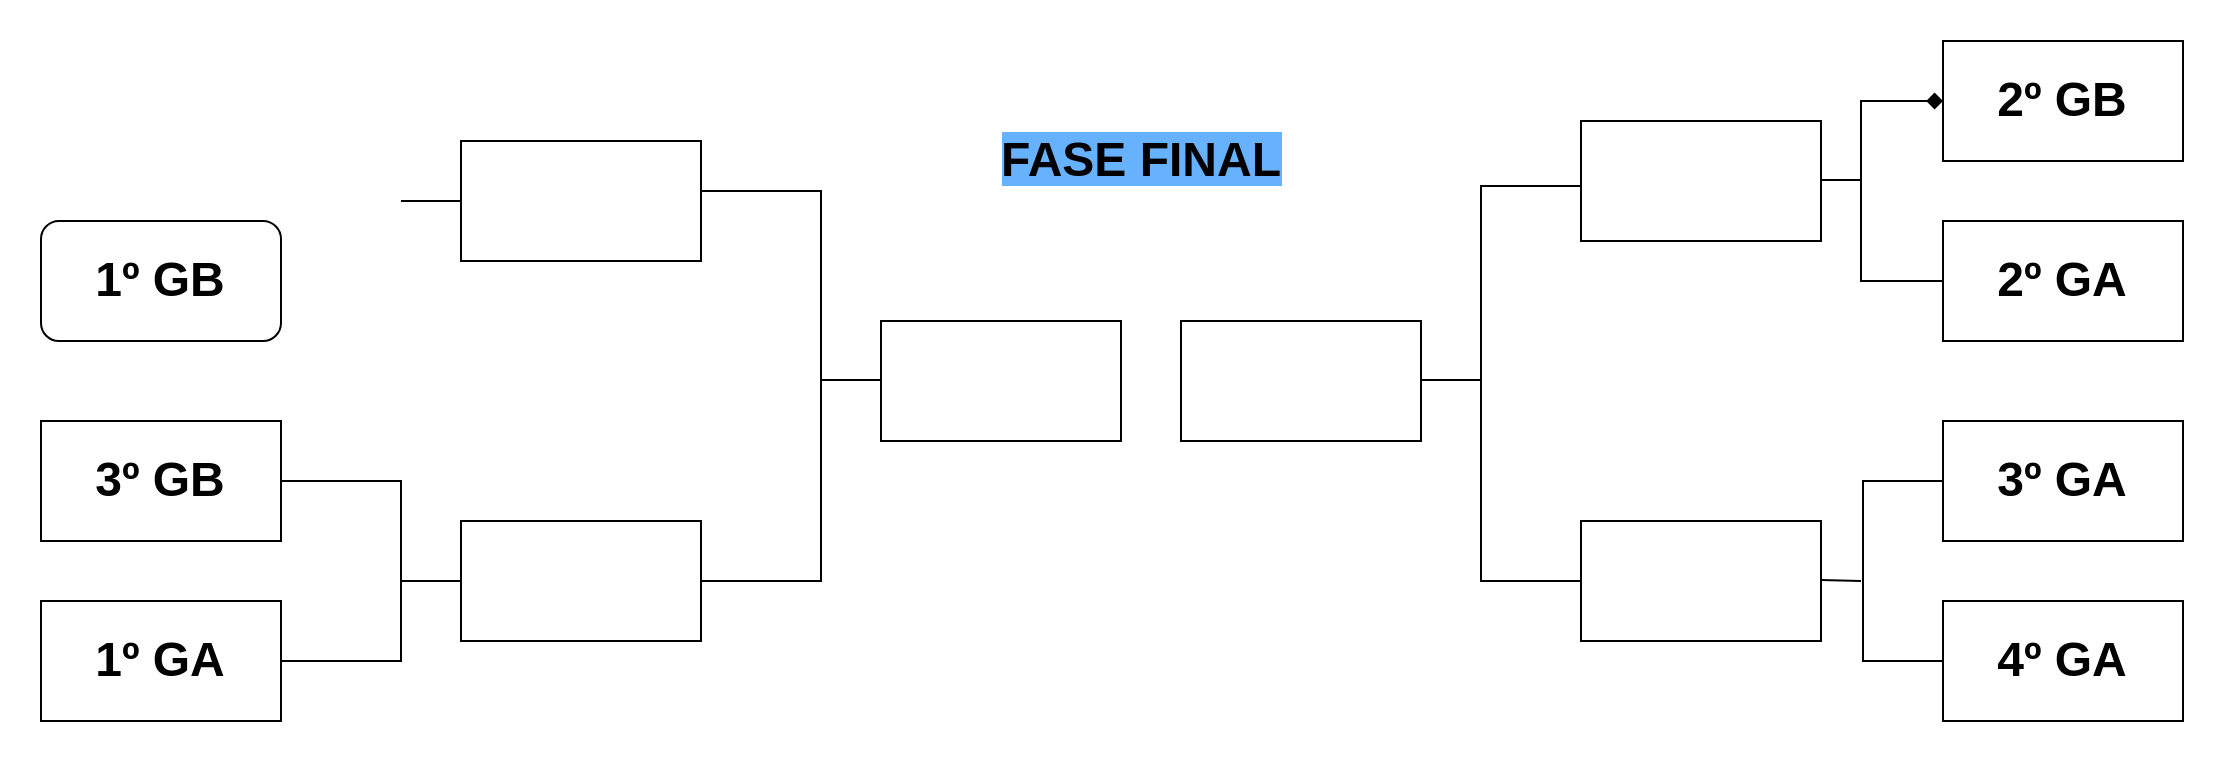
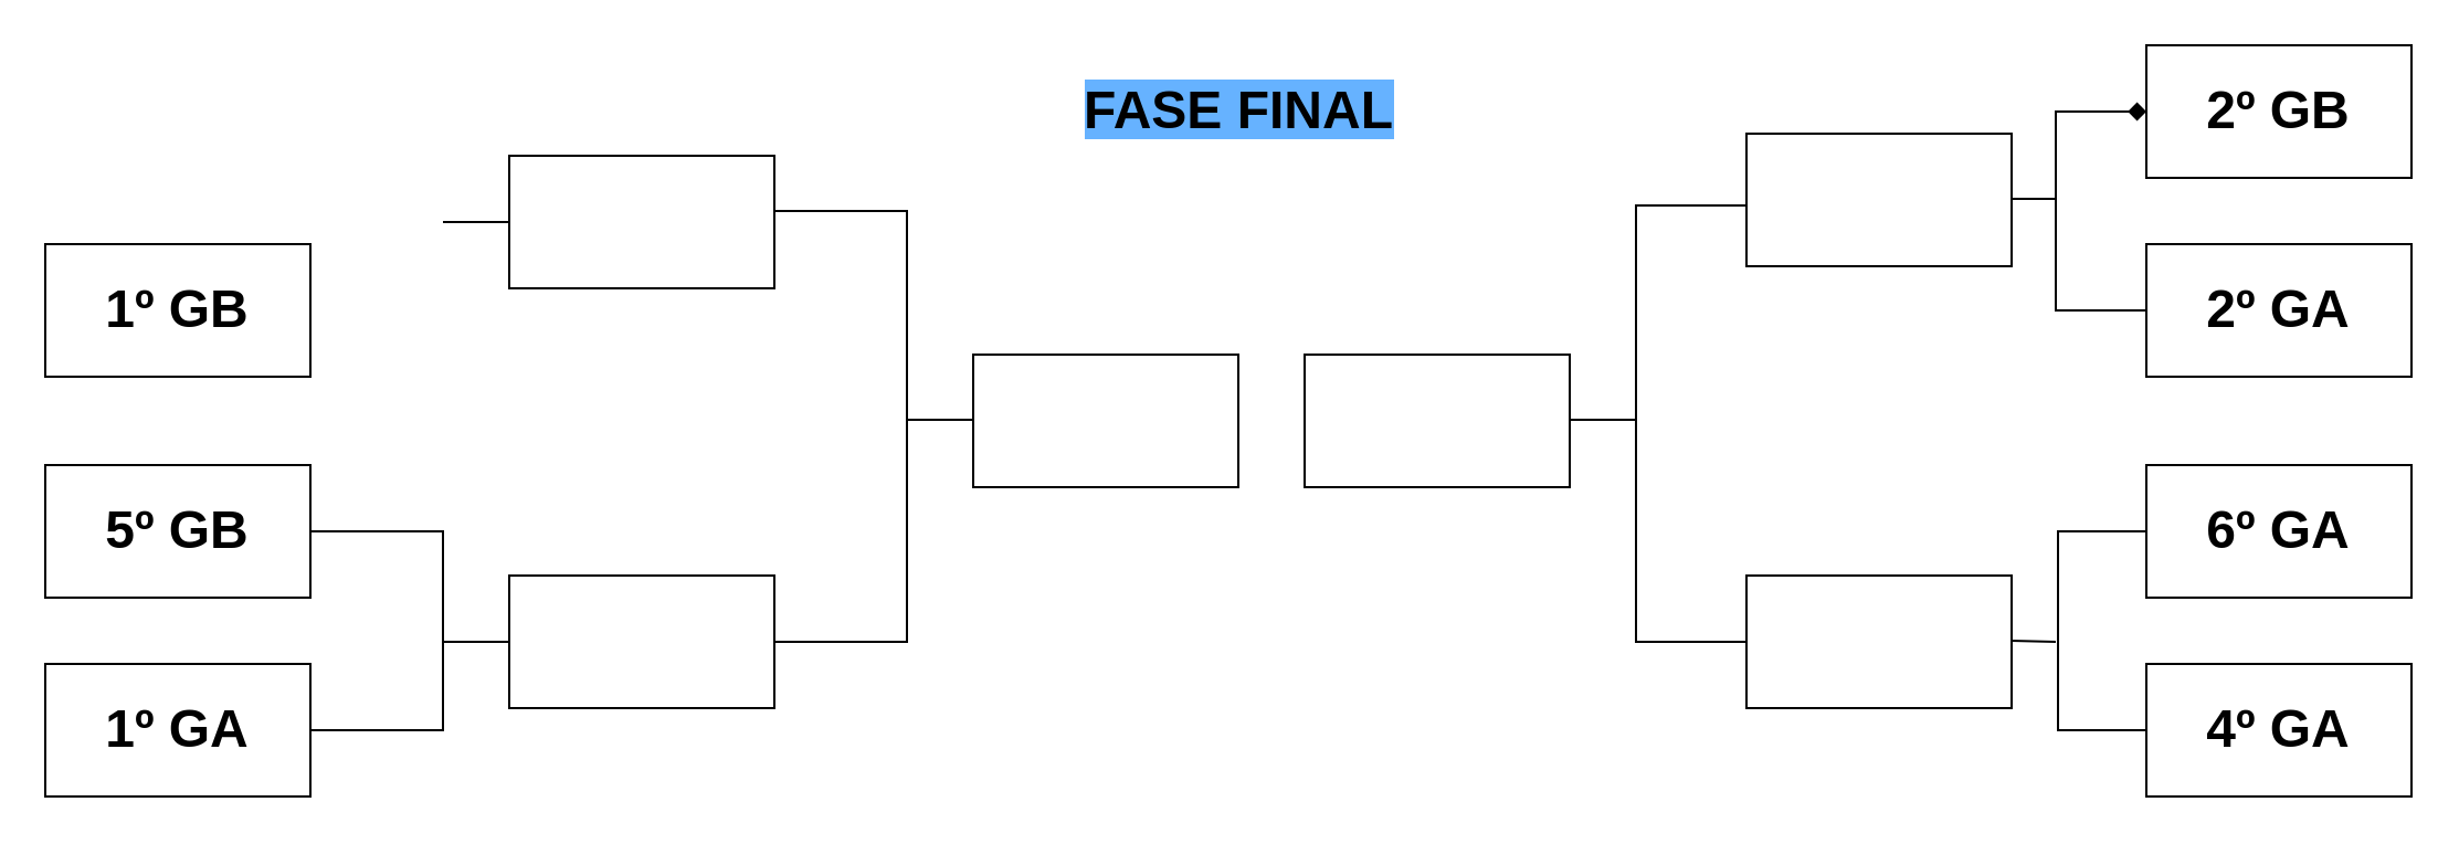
  <mxCell id="0" />
  <mxCell id="1" parent="0" />
- <mxCell id="2" value="&lt;b&gt;&lt;font style=&quot;font-size: 24px;&quot;&gt;1º GB&lt;/font&gt;&lt;/b&gt;" style="whiteSpace=wrap;html=1;rounded=1;" vertex="1" parent="1"><mxGeometry x="20" y="110" width="120" height="60" as="geometry" /></mxCell>
- <mxCell id="3" value="&lt;font style=&quot;font-size: 24px;&quot;&gt;&lt;b&gt;3º GB&lt;/b&gt;&lt;/font&gt;" style="rounded=0;whiteSpace=wrap;html=1;" vertex="1" parent="1"><mxGeometry x="20" y="210" width="120" height="60" as="geometry" /></mxCell>
+ <mxCell id="2" value="&lt;b&gt;&lt;font style=&quot;font-size: 24px;&quot;&gt;1º GB&lt;/font&gt;&lt;/b&gt;" style="rounded=0;whiteSpace=wrap;html=1;" vertex="1" parent="1"><mxGeometry x="20" y="110" width="120" height="60" as="geometry" /></mxCell>
+ <mxCell id="3" value="&lt;font style=&quot;font-size: 24px;&quot;&gt;&lt;b&gt;5º GB&lt;/b&gt;&lt;/font&gt;" style="rounded=0;whiteSpace=wrap;html=1;" vertex="1" parent="1"><mxGeometry x="20" y="210" width="120" height="60" as="geometry" /></mxCell>
  <mxCell id="4" value="&lt;font style=&quot;font-size: 24px;&quot;&gt;&lt;b&gt;1º GA&lt;/b&gt;&lt;/font&gt;" style="rounded=0;whiteSpace=wrap;html=1;" vertex="1" parent="1"><mxGeometry x="20" y="300" width="120" height="60" as="geometry" /></mxCell>
  <mxCell id="5" value="" style="endArrow=none;html=1;rounded=0;entryX=1;entryY=0.5;entryDx=0;entryDy=0;exitX=1;exitY=0.5;exitDx=0;exitDy=0;" edge="1" parent="1"><mxGeometry width="50" height="50" relative="1" as="geometry"><mxPoint x="140" y="330" as="sourcePoint" /><mxPoint x="140" y="240" as="targetPoint" /><Array as="points"><mxPoint x="200" y="330" /><mxPoint x="200" y="290" /><mxPoint x="200" y="240" /></Array></mxGeometry></mxCell>
  <mxCell id="6" value="" style="endArrow=none;html=1;rounded=0;" edge="1" parent="1"><mxGeometry width="50" height="50" relative="1" as="geometry"><mxPoint x="200" y="100" as="sourcePoint" /><mxPoint x="230" y="100" as="targetPoint" /><Array as="points" /></mxGeometry></mxCell>
  <mxCell id="7" value="" style="endArrow=none;html=1;rounded=0;" edge="1" parent="1"><mxGeometry width="50" height="50" relative="1" as="geometry"><mxPoint x="200" y="290" as="sourcePoint" /><mxPoint x="230" y="290" as="targetPoint" /><Array as="points" /></mxGeometry></mxCell>
  <mxCell id="8" value="" style="rounded=0;whiteSpace=wrap;html=1;" vertex="1" parent="1"><mxGeometry x="230" y="70" width="120" height="60" as="geometry" /></mxCell>
  <mxCell id="9" value="" style="rounded=0;whiteSpace=wrap;html=1;" vertex="1" parent="1"><mxGeometry x="230" y="260" width="120" height="60" as="geometry" /></mxCell>
  <mxCell id="10" value="" style="endArrow=none;html=1;rounded=0;entryX=1;entryY=0.5;entryDx=0;entryDy=0;exitX=1;exitY=0.5;exitDx=0;exitDy=0;" edge="1" parent="1" source="9"><mxGeometry width="50" height="50" relative="1" as="geometry"><mxPoint x="350" y="185" as="sourcePoint" /><mxPoint x="350" y="95" as="targetPoint" /><Array as="points"><mxPoint x="410" y="290" /><mxPoint x="410" y="145" /><mxPoint x="410" y="95" /></Array></mxGeometry></mxCell>
  <mxCell id="11" value="" style="endArrow=none;html=1;rounded=0;" edge="1" parent="1"><mxGeometry width="50" height="50" relative="1" as="geometry"><mxPoint x="410" y="189.5" as="sourcePoint" /><mxPoint x="440" y="189.5" as="targetPoint" /><Array as="points" /></mxGeometry></mxCell>
  <mxCell id="12" value="" style="rounded=0;whiteSpace=wrap;html=1;" vertex="1" parent="1"><mxGeometry x="440" y="160" width="120" height="60" as="geometry" /></mxCell>
  <mxCell id="13" value="&lt;font style=&quot;font-size: 24px;&quot;&gt;&lt;b&gt;2º GA&lt;/b&gt;&lt;/font&gt;" style="rounded=0;whiteSpace=wrap;html=1;" vertex="1" parent="1"><mxGeometry x="971" y="110" width="120" height="60" as="geometry" /></mxCell>
  <mxCell id="14" value="&lt;b&gt;&lt;font style=&quot;font-size: 24px;&quot;&gt;2º GB&lt;/font&gt;&lt;/b&gt;" style="rounded=0;whiteSpace=wrap;html=1;" vertex="1" parent="1"><mxGeometry x="971" y="20" width="120" height="60" as="geometry" /></mxCell>
- <mxCell id="15" value="&lt;b&gt;&lt;font style=&quot;font-size: 24px;&quot;&gt;3º GA&lt;/font&gt;&lt;/b&gt;" style="rounded=0;whiteSpace=wrap;html=1;" vertex="1" parent="1"><mxGeometry x="971" y="210" width="120" height="60" as="geometry" /></mxCell>
+ <mxCell id="15" value="&lt;b&gt;&lt;font style=&quot;font-size: 24px;&quot;&gt;6º GA&lt;/font&gt;&lt;/b&gt;" style="rounded=0;whiteSpace=wrap;html=1;" vertex="1" parent="1"><mxGeometry x="971" y="210" width="120" height="60" as="geometry" /></mxCell>
  <mxCell id="16" value="&lt;b&gt;&lt;font style=&quot;font-size: 24px;&quot;&gt;4º GA&lt;/font&gt;&lt;/b&gt;" style="rounded=0;whiteSpace=wrap;html=1;" vertex="1" parent="1"><mxGeometry x="971" y="300" width="120" height="60" as="geometry" /></mxCell>
  <mxCell id="17" value="" style="endArrow=diamond;html=1;rounded=0;exitX=0;exitY=0.5;exitDx=0;exitDy=0;entryX=0;entryY=0.5;entryDx=0;entryDy=0;" edge="1" parent="1" source="13" target="14"><mxGeometry width="50" height="50" relative="1" as="geometry"><mxPoint x="870" y="150" as="sourcePoint" /><mxPoint x="900" y="60" as="targetPoint" /><Array as="points"><mxPoint x="930" y="140" /><mxPoint x="930" y="110" /><mxPoint x="930" y="50" /></Array></mxGeometry></mxCell>
  <mxCell id="18" value="" style="endArrow=none;html=1;rounded=0;exitX=0;exitY=0.5;exitDx=0;exitDy=0;entryX=0;entryY=0.5;entryDx=0;entryDy=0;" edge="1" parent="1" source="16" target="15"><mxGeometry width="50" height="50" relative="1" as="geometry"><mxPoint x="871" y="335" as="sourcePoint" /><mxPoint x="981" y="240" as="targetPoint" /><Array as="points"><mxPoint x="931" y="330" /><mxPoint x="931" y="295" /><mxPoint x="931" y="240" /></Array></mxGeometry></mxCell>
  <mxCell id="19" value="" style="endArrow=none;html=1;rounded=0;" edge="1" parent="1"><mxGeometry width="50" height="50" relative="1" as="geometry"><mxPoint x="910" y="289.5" as="sourcePoint" /><mxPoint x="930" y="290" as="targetPoint" /><Array as="points" /></mxGeometry></mxCell>
  <mxCell id="20" value="" style="endArrow=none;html=1;rounded=0;" edge="1" parent="1"><mxGeometry width="50" height="50" relative="1" as="geometry"><mxPoint x="900" y="89.5" as="sourcePoint" /><mxPoint x="930" y="89.5" as="targetPoint" /><Array as="points" /></mxGeometry></mxCell>
  <mxCell id="21" value="" style="rounded=0;whiteSpace=wrap;html=1;" vertex="1" parent="1"><mxGeometry x="790" y="60" width="120" height="60" as="geometry" /></mxCell>
  <mxCell id="22" value="" style="rounded=0;whiteSpace=wrap;html=1;" vertex="1" parent="1"><mxGeometry x="790" y="260" width="120" height="60" as="geometry" /></mxCell>
  <mxCell id="23" value="" style="endArrow=none;html=1;rounded=0;" edge="1" parent="1"><mxGeometry width="50" height="50" relative="1" as="geometry"><mxPoint x="790" y="290" as="sourcePoint" /><mxPoint x="790" y="92.5" as="targetPoint" /><Array as="points"><mxPoint x="740" y="290" /><mxPoint x="740" y="142.5" /><mxPoint x="740" y="92.5" /></Array></mxGeometry></mxCell>
  <mxCell id="24" value="" style="endArrow=none;html=1;rounded=0;" edge="1" parent="1"><mxGeometry width="50" height="50" relative="1" as="geometry"><mxPoint x="710" y="189.5" as="sourcePoint" /><mxPoint x="740" y="189.5" as="targetPoint" /><Array as="points" /></mxGeometry></mxCell>
  <mxCell id="25" value="" style="rounded=0;whiteSpace=wrap;html=1;" vertex="1" parent="1"><mxGeometry x="590" y="160" width="120" height="60" as="geometry" /></mxCell>
- <mxCell id="26" value="&lt;font style=&quot;font-size: 24px;&quot;&gt;&lt;b style=&quot;background-color: rgb(102, 178, 255);&quot;&gt;FASE FINAL&lt;/b&gt;&lt;/font&gt;" style="text;html=1;align=center;verticalAlign=middle;resizable=0;points=[];autosize=1;strokeColor=none;fillColor=none;" vertex="1" parent="1"><mxGeometry x="490" y="60" width="160" height="40" as="geometry" /></mxCell>
+ <mxCell id="26" value="&lt;font style=&quot;font-size: 24px;&quot;&gt;&lt;b style=&quot;background-color: rgb(102, 178, 255);&quot;&gt;FASE FINAL&lt;/b&gt;&lt;/font&gt;" style="text;html=1;align=center;verticalAlign=middle;resizable=0;points=[];autosize=1;strokeColor=none;fillColor=none;" vertex="1" parent="1"><mxGeometry x="480" y="30" width="160" height="40" as="geometry" /></mxCell>
